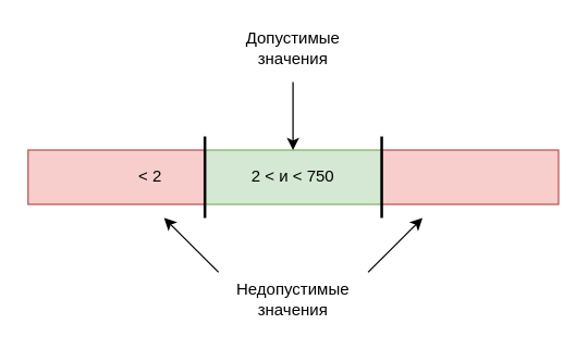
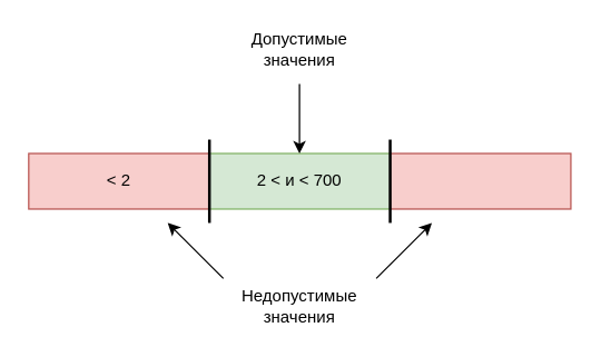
  <mxCell id="0" />
  <mxCell id="1" parent="0" />
  <mxCell id="2" value="" style="rounded=0;whiteSpace=wrap;html=1;fillColor=#f8cecc;strokeColor=#b85450;" vertex="1" parent="1"><mxGeometry x="20" y="110" width="130" height="40" as="geometry" /></mxCell>
  <mxCell id="3" value="" style="rounded=0;whiteSpace=wrap;html=1;fillColor=#d5e8d4;strokeColor=#82b366;" vertex="1" parent="1"><mxGeometry x="150" y="110" width="130" height="40" as="geometry" /></mxCell>
  <mxCell id="4" value="" style="rounded=0;whiteSpace=wrap;html=1;fillColor=#f8cecc;strokeColor=#b85450;" vertex="1" parent="1"><mxGeometry x="280" y="110" width="130" height="40" as="geometry" /></mxCell>
  <mxCell id="5" value="" style="endArrow=none;html=1;rounded=0;strokeWidth=2;" edge="1" parent="1"><mxGeometry width="50" height="50" relative="1" as="geometry"><mxPoint x="280" y="160" as="sourcePoint" /><mxPoint x="280" y="100" as="targetPoint" /></mxGeometry></mxCell>
  <mxCell id="6" value="" style="endArrow=none;html=1;rounded=0;strokeWidth=2;" edge="1" parent="1"><mxGeometry width="50" height="50" relative="1" as="geometry"><mxPoint x="150" y="160" as="sourcePoint" /><mxPoint x="150" y="100" as="targetPoint" /></mxGeometry></mxCell>
- <mxCell id="7" value="&amp;lt; 2" style="text;html=1;align=center;verticalAlign=middle;whiteSpace=wrap;rounded=0;" vertex="1" parent="1"><mxGeometry x="80" y="115" width="60" height="30" as="geometry" /></mxCell>
- <mxCell id="8" value="2 &amp;lt; и &amp;lt; 750" style="text;html=1;align=center;verticalAlign=middle;whiteSpace=wrap;rounded=0;" vertex="1" parent="1"><mxGeometry x="175" y="115" width="80" height="30" as="geometry" /></mxCell>
+ <mxCell id="7" value="&amp;lt; 2" style="text;html=1;align=center;verticalAlign=middle;whiteSpace=wrap;rounded=0;" vertex="1" parent="1"><mxGeometry x="55" y="115" width="60" height="30" as="geometry" /></mxCell>
+ <mxCell id="8" value="2 &amp;lt; и &amp;lt; 700" style="text;html=1;align=center;verticalAlign=middle;whiteSpace=wrap;rounded=0;" vertex="1" parent="1"><mxGeometry x="175" y="115" width="80" height="30" as="geometry" /></mxCell>
  <mxCell id="9" value="Допустимые значения" style="text;html=1;align=center;verticalAlign=middle;whiteSpace=wrap;rounded=0;" vertex="1" parent="1"><mxGeometry x="185" y="20" width="60" height="30" as="geometry" /></mxCell>
  <mxCell id="10" value="Недопустимые значения" style="text;html=1;align=center;verticalAlign=middle;whiteSpace=wrap;rounded=0;" vertex="1" parent="1"><mxGeometry x="185" y="205" width="60" height="30" as="geometry" /></mxCell>
  <mxCell id="11" value="" style="endArrow=classic;html=1;rounded=0;" edge="1" parent="1"><mxGeometry width="50" height="50" relative="1" as="geometry"><mxPoint x="270" y="200" as="sourcePoint" /><mxPoint x="310" y="160" as="targetPoint" /></mxGeometry></mxCell>
  <mxCell id="12" value="" style="endArrow=classic;html=1;rounded=0;" edge="1" parent="1"><mxGeometry width="50" height="50" relative="1" as="geometry"><mxPoint x="214.78" y="60" as="sourcePoint" /><mxPoint x="214.78" y="110" as="targetPoint" /></mxGeometry></mxCell>
  <mxCell id="13" value="" style="endArrow=classic;html=1;rounded=0;" edge="1" parent="1"><mxGeometry width="50" height="50" relative="1" as="geometry"><mxPoint x="160" y="200" as="sourcePoint" /><mxPoint x="120" y="160" as="targetPoint" /></mxGeometry></mxCell>
